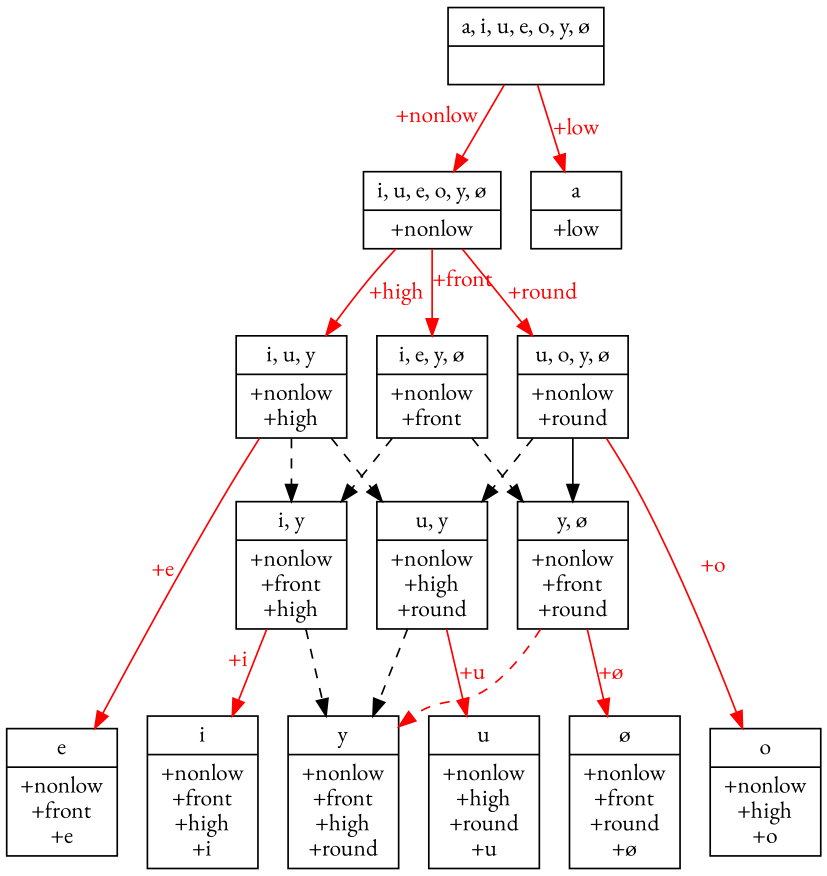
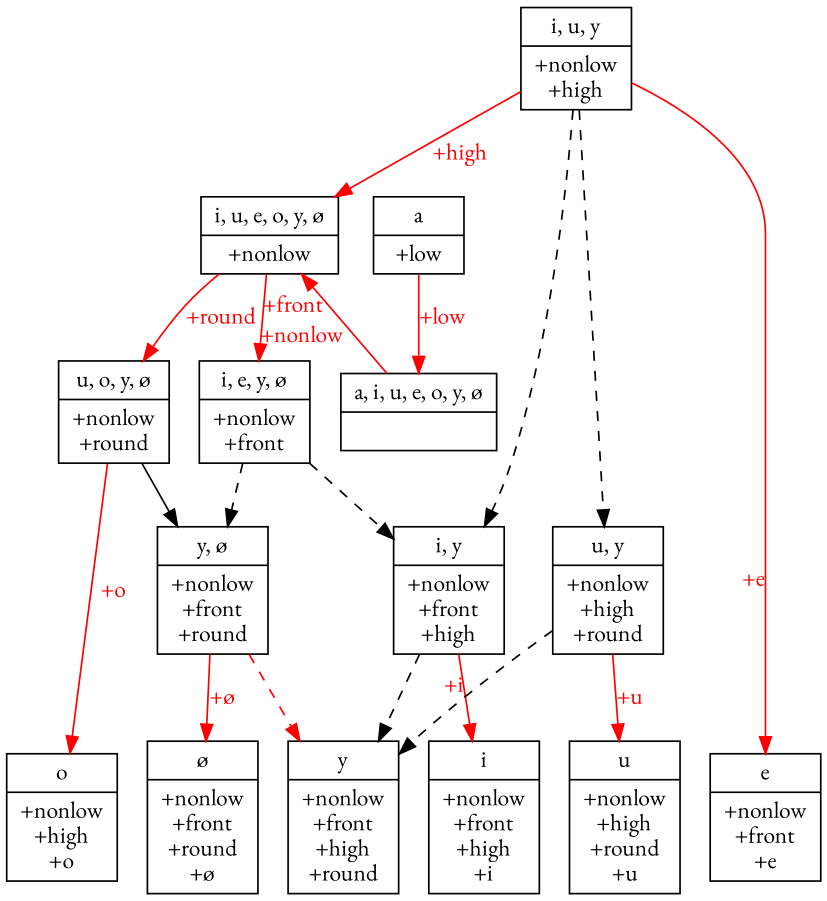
  digraph {
    fontname="EB Garamond"
    node [fontname="EB Garamond" shape=record]
    edge [color=red fontcolor=red fontname="EB Garamond"]
    n1 [label="{<segs> i |<feats> +nonlow\n+front\n+high\n+i }"]
    n2 [label="{<segs> y |<feats> +nonlow\n+front\n+high\n+round }"]
    n3 [label="{<segs> u |<feats> +nonlow\n+high\n+round\n+u }"]
    n4 [label="{<segs> e |<feats> +nonlow\n+front\n+e }"]
    n5 [label="{<segs> ø |<feats> +nonlow\n+front\n+round\n+ø }"]
    n6 [label="{<segs> o |<feats> +nonlow\n+high\n+o }"]
    n7 [label="{<segs> i, u, e, o, y, ø |<feats> +nonlow }"]
    n8 [label="{<segs> a |<feats> +low }"]
    n9 [label="{<segs> i, e, y, ø |<feats> +nonlow\n+front }"]
    n10 [label="{<segs> u, o, y, ø |<feats> +nonlow\n+round }"]
    n11 [label="{<segs> i, u, y |<feats> +nonlow\n+high }"]
    n12 [label="{<segs> a, i, u, e, o, y, ø |<feats>  }"]
    n13 [label="{<segs> y, ø |<feats> +nonlow\n+front\n+round }"]
    n14 [label="{<segs> i, y |<feats> +nonlow\n+front\n+high }"]
    n15 [label="{<segs> u, y |<feats> +nonlow\n+high\n+round }"]
    subgraph sub_1 {
      rank=same
      n1
      n2
      n3
      n4
      n5
      n6
    }
    subgraph sub_2 {
      rank=same
      n7
      n8
    }
    n7 -> n9 [xlabel="+front"]
    n7 -> n10 [label="+round"]
-   n7 -> n11 [label="+high"]
+   n11 -> n7 [label="+high"]
    n9 -> n13 [style=dashed color="" fontcolor=""]
    n9 -> n14 [style=dashed color="" fontcolor=""]
    n10 -> n6 [label="+o"]
    n10 -> n13 [style=solid color="" fontcolor=""]
-   n10 -> n15 [style=dashed color="" fontcolor=""]
    n11 -> n4 [xlabel="+e"]
    n11 -> n14 [style=dashed color="" fontcolor=""]
    n11 -> n15 [style=dashed color="" fontcolor=""]
    n12 -> n7 [xlabel="+nonlow"]
-   n12 -> n8 [label="+low"]
+   n8 -> n12 [label="+low"]
    n13 -> n2 [style=dashed fontcolor=""]
    n13 -> n5 [label="+ø"]
    n14 -> n1 [xlabel="+i"]
    n14 -> n2 [style=dashed color="" fontcolor=""]
    n15 -> n2 [style=dashed color="" fontcolor=""]
    n15 -> n3 [label="+u"]
  }
